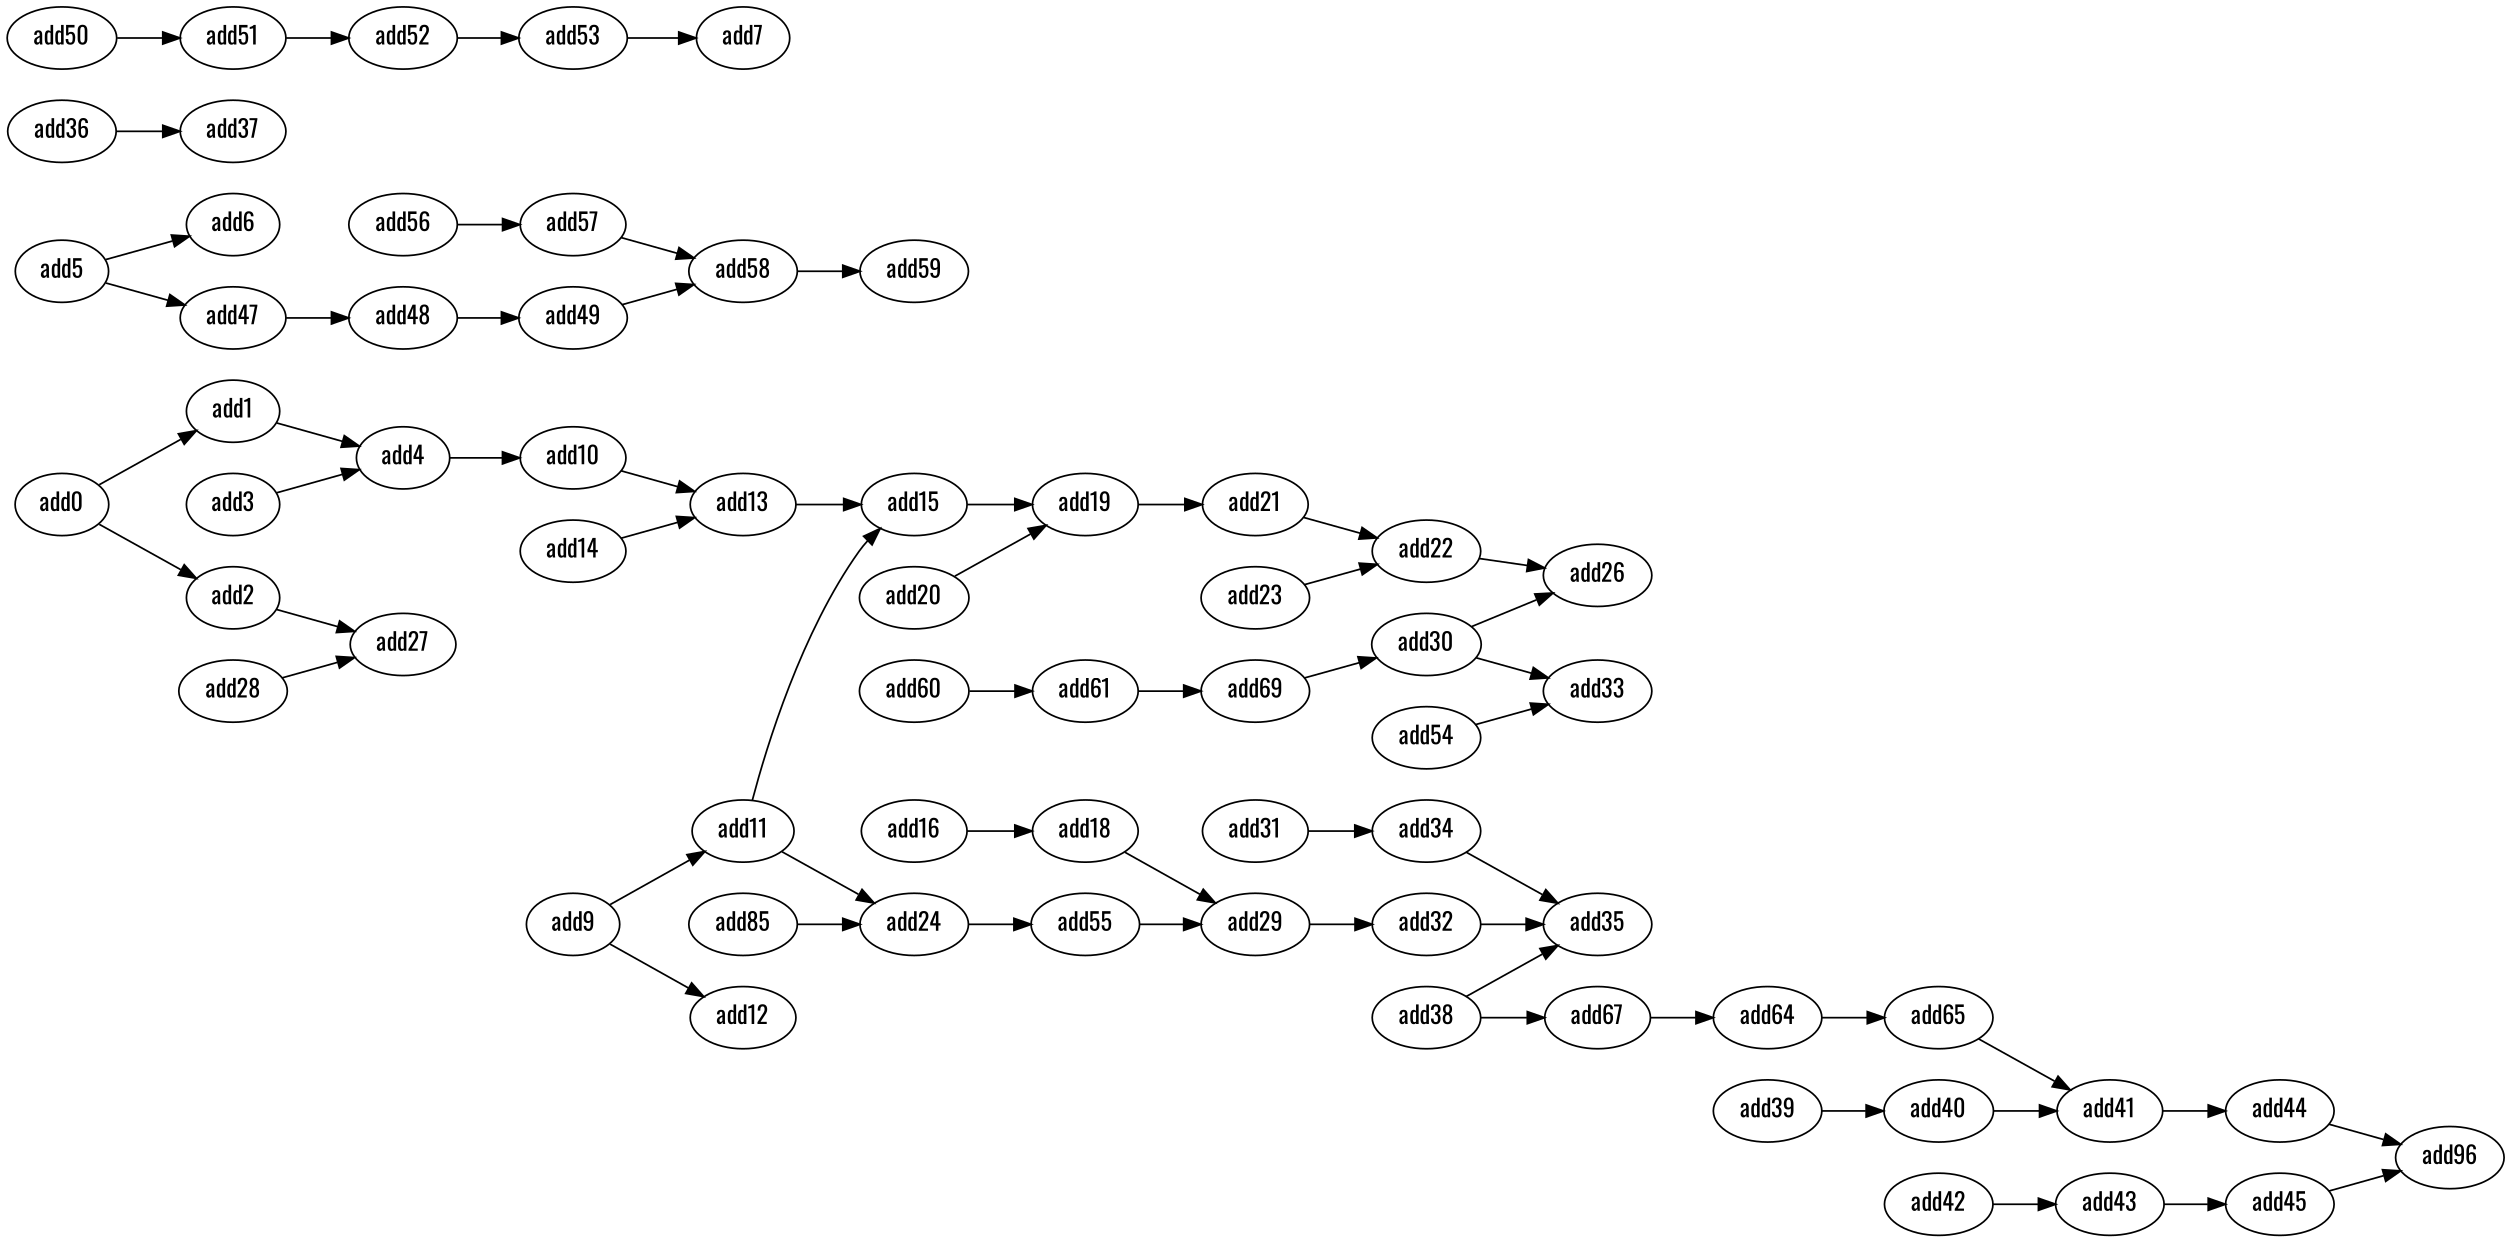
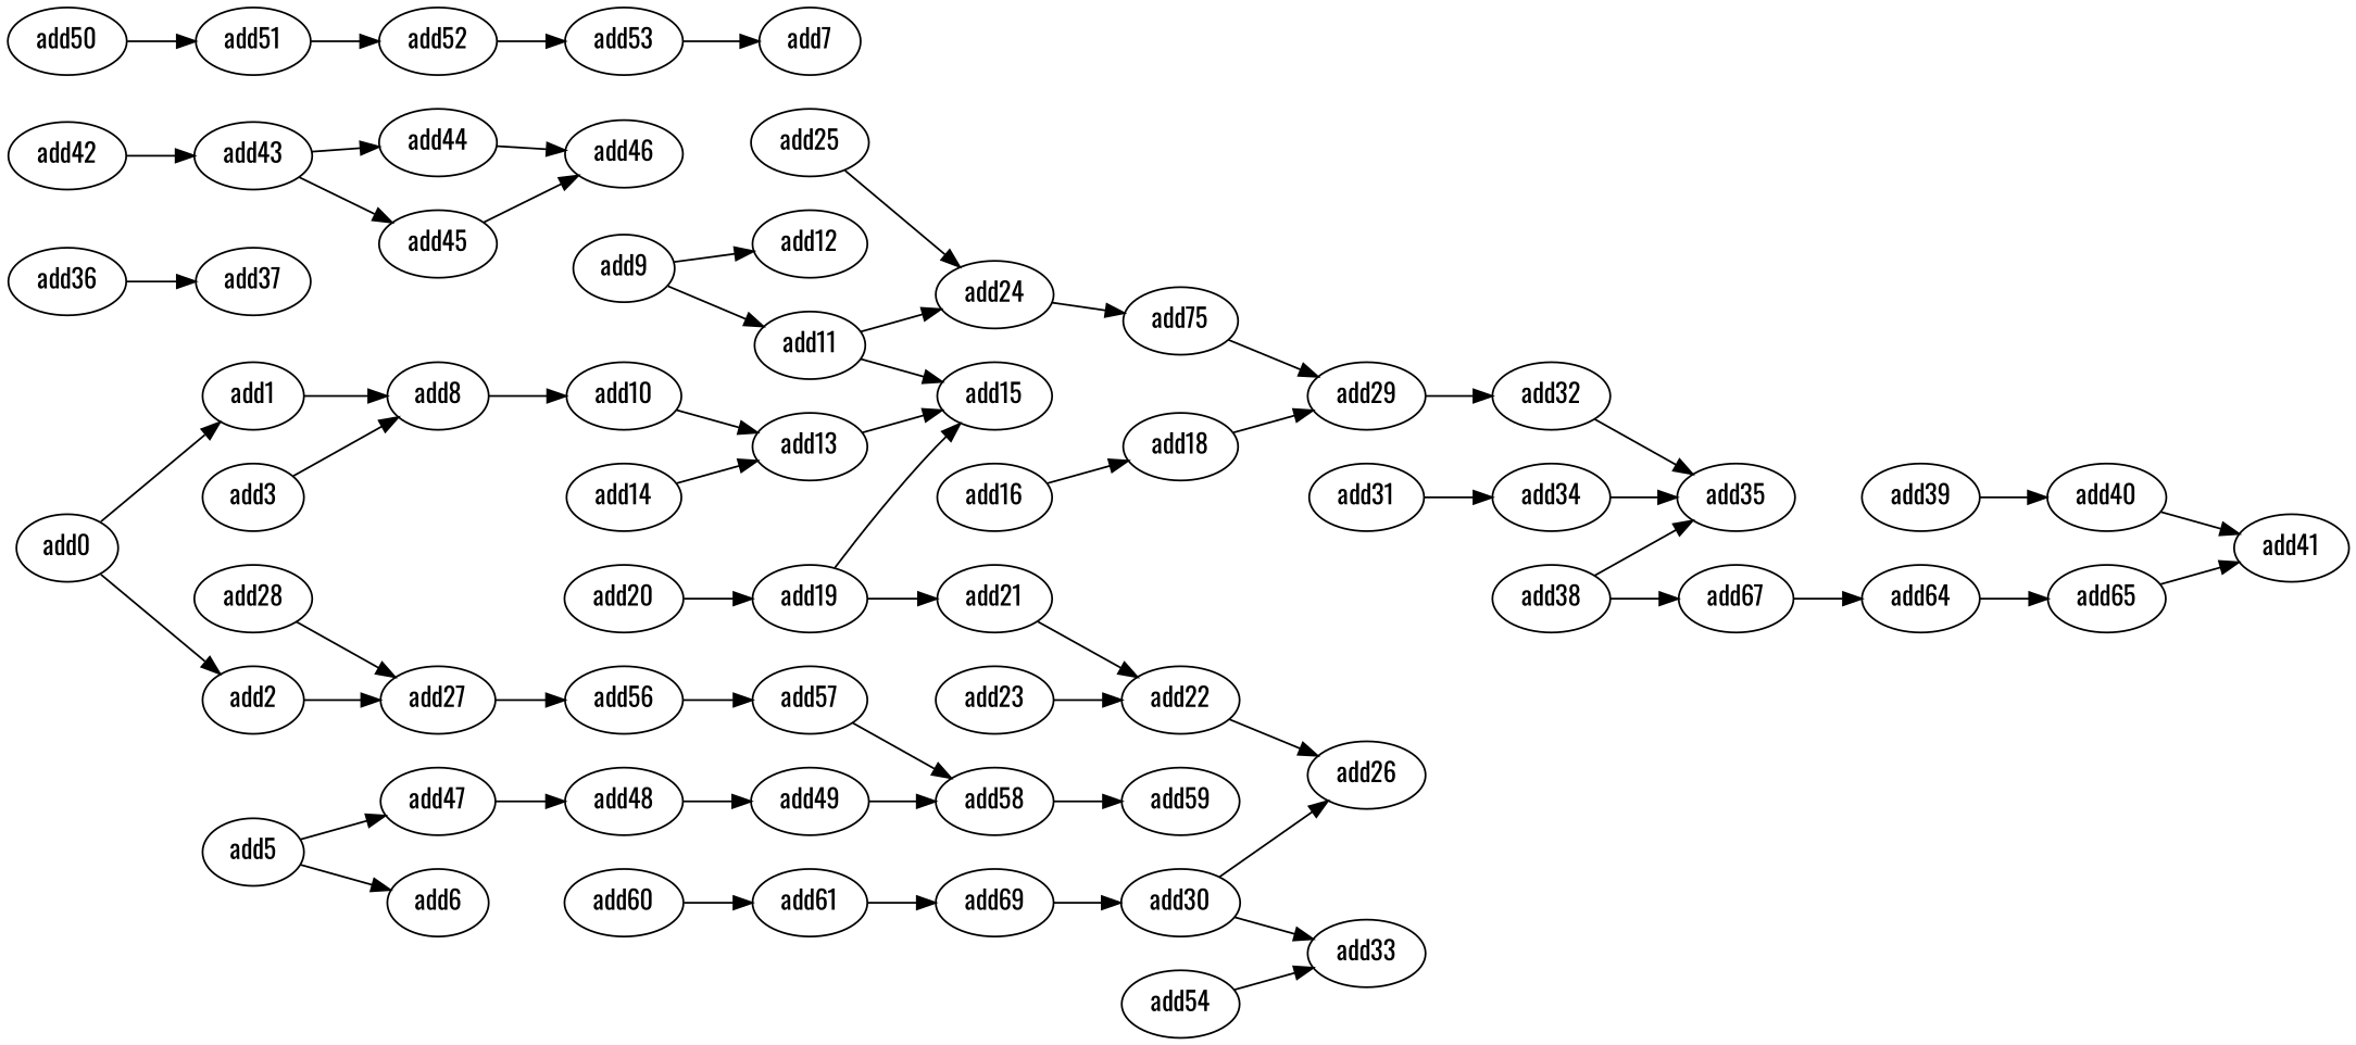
  digraph {
    fontname=Oswald
    rankdir=LR
    node [fontname=Oswald opcode=add]
    edge [fontname=Oswald]
    add0
    add1
    add2
-   add4
+   add4 [label=add8]
    add27
    add10
    add56
    add13
    add57
    add3
    add15
    add5
    add6
    add47
    add48
    add54
    add33
    add9
    add11
    add12
    add24
    add19
-   add55
+   add55 [label=add75]
    add21
    add29
    add14
    add22
    add16
    add18
    add32
    add26
    add35
    add20
    add30
    add23
-   add25 [label=add85]
+   add25
    add28
    add31
    add34
    add38
    n41 [label=add67]
    add40
    add41
    add64
    add36
    add37
    add44
-   add46 [label=add96]
+   add46
    add39
    add42
    add43
    add45
    add49
    add58
    add50
    add51
    add52
    add53
    add7
    add59
    add60
    add61
    n63 [label=add69]
    add65
    add0 -> add1
    add0 -> add2
    add1 -> add4
    add2 -> add27
    add4 -> add10
+   add27 -> add56
    add10 -> add13
    add56 -> add57
    add13 -> add15
    add57 -> add58
    add3 -> add4
-   add15 -> add19
+   add19 -> add15
    add5 -> add6
    add5 -> add47
    add47 -> add48
    add48 -> add49
    add54 -> add33
    add9 -> add11
    add9 -> add12
    add11 -> add15
    add11 -> add24
    add24 -> add55
    add19 -> add21
    add55 -> add29
    add21 -> add22
    add29 -> add32
    add14 -> add13
    add22 -> add26
    add16 -> add18
    add18 -> add29
    add32 -> add35
    add20 -> add19
    add30 -> add33
    add30 -> add26
    add23 -> add22
    add25 -> add24
    add28 -> add27
    add31 -> add34
    add34 -> add35
    add38 -> add35
    add38 -> n41
    n41 -> add64
    add40 -> add41
-   add41 -> add44
+   add43 -> add44
    add64 -> add65
    add36 -> add37
    add44 -> add46
    add39 -> add40
    add42 -> add43
    add43 -> add45
    add45 -> add46
    add49 -> add58
    add58 -> add59
    add50 -> add51
    add51 -> add52
    add52 -> add53
    add53 -> add7
    add60 -> add61
    add61 -> n63
    n63 -> add30
    add65 -> add41
  }
